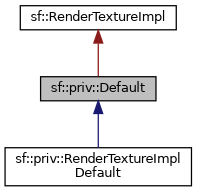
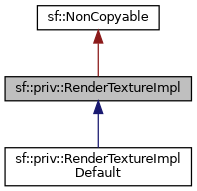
  digraph {
    node [color=black fillcolor=white fontname=Helvetica fontsize=10 shape=record style=filled]
    edge [dir=back fontname=Helvetica fontsize=10 labelfontname=Helvetica labelfontsize=10 style=solid]
-   n1 [fillcolor=grey75 fontcolor=black height=0.2 label="sf::priv::Default" width=0.4]
+   n1 [fillcolor=grey75 fontcolor=black height=0.2 label="sf::priv::RenderTextureImpl" width=0.4]
    n2 [height=0.2 label="sf::priv::RenderTextureImpl\lDefault" width=0.4]
-   n3 [height=0.2 label="sf::RenderTextureImpl" width=0.4]
+   n3 [height=0.2 label="sf::NonCopyable" width=0.4]
    n1 -> n2 [color=midnightblue]
    n3 -> n1 [color=firebrick4]
  }
